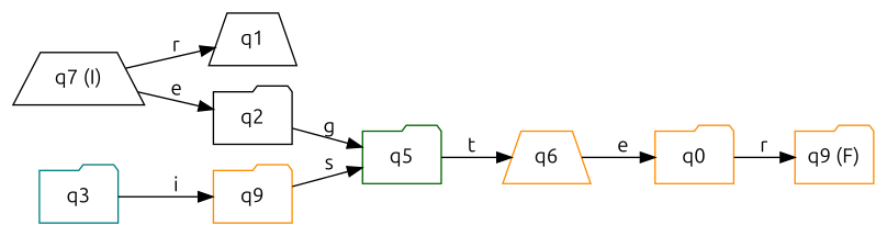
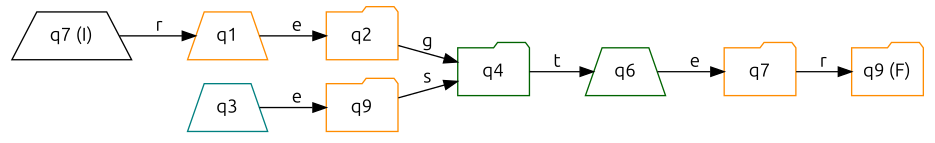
  digraph {
    fontname=Ubuntu
    rankdir=LR
    node [color=darkorange fontname=Ubuntu shape=folder]
    edge [fontname=Ubuntu]
    n1 [color=black label="q7 (I)" shape=trapezium]
-   n2 [color=black label=q1 shape=trapezium]
-   n3 [color=black label=q2]
-   n4 [color=darkgreen label=q5]
-   n5 [color=teal label=q3]
+   n2 [label=q1 shape=trapezium]
+   n3 [label=q2]
+   n4 [color=darkgreen label=q4]
+   n5 [color=teal label=q3 shape=trapezium]
    n6 [label=q9]
-   n7 [label=q6 shape=trapezium]
-   n8 [label=q0]
+   n7 [color=darkgreen label=q6 shape=trapezium]
+   n8 [label=q7]
    n9 [label="q9 (F)"]
    n1 -> n2 [label=r]
-   n1 -> n3 [label=e]
+   n2 -> n3 [label=e]
    n3 -> n4 [label=g]
    n4 -> n7 [label=t]
-   n5 -> n6 [label=i]
+   n5 -> n6 [label=e]
    n6 -> n4 [label=s]
    n7 -> n8 [label=e]
    n8 -> n9 [label=r]
  }
